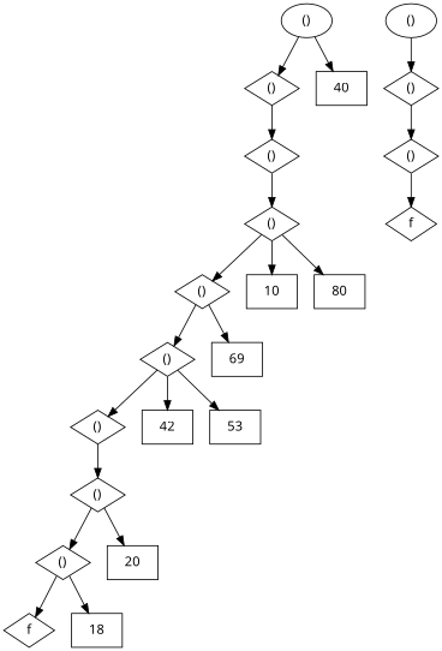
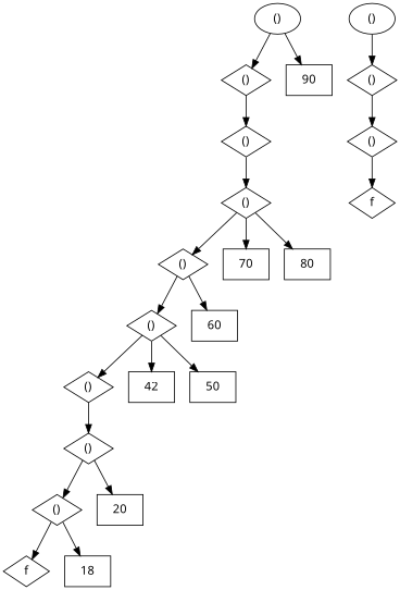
  digraph {
    node [fontname=Verdana shape=diamond]
    n1 [height=0.5 label="()" shape=ellipse width=0.75]
    n2 [height=0.5 label="()" width=0.80556]
-   n3 [height=0.5 label=40 shape=box width=0.75]
+   n3 [height=0.5 label=90 shape=box width=0.75]
    n4 [height=0.5 label="()" width=0.80556]
    n5 [height=0.5 label="()" width=0.80556]
    n6 [height=0.5 label="()" width=0.80556]
-   n7 [height=0.5 label=10 shape=box width=0.75]
+   n7 [height=0.5 label=70 shape=box width=0.75]
    n8 [height=0.5 label=80 shape=box width=0.75]
    n9 [height=0.5 label="()" width=0.80556]
-   n10 [height=0.5 label=69 shape=box width=0.75]
+   n10 [height=0.5 label=60 shape=box width=0.75]
    n11 [height=0.5 label="()" width=0.80556]
    n12 [height=0.5 label=42 shape=box width=0.75]
-   n13 [height=0.5 label=53 shape=box width=0.75]
+   n13 [height=0.5 label=50 shape=box width=0.75]
    n14 [height=0.5 label="()" width=0.80556]
    n15 [height=0.5 label="()" width=0.80556]
    n16 [height=0.5 label=20 shape=box width=0.75]
    n17 [height=0.5 label=f width=0.75]
    n18 [height=0.5 label=18 shape=box width=0.75]
    n19 [height=0.5 label="()" shape=ellipse width=0.75]
    n20 [height=0.5 label="()" width=0.80556]
    n21 [height=0.5 label="()" width=0.80556]
    n22 [height=0.5 label=f width=0.75]
    subgraph sub_1 {
      n1
      n2
      n3
      n4
      n5
      n6
      n7
      n8
      n9
      n10
      n11
      n12
      n13
      n14
      n15
      n16
      n17
      n18
    }
    subgraph sub_2 {
      n19
      n20
      n21
      n22
    }
    n1 -> n2
    n1 -> n3
    n2 -> n4
    n4 -> n5
    n5 -> n6
    n5 -> n7
    n5 -> n8
    n6 -> n9
    n6 -> n10
    n9 -> n11
    n9 -> n12
    n9 -> n13
    n11 -> n14
    n14 -> n15
    n14 -> n16
    n15 -> n17
    n15 -> n18
    n19 -> n20
    n20 -> n21
    n21 -> n22
  }
